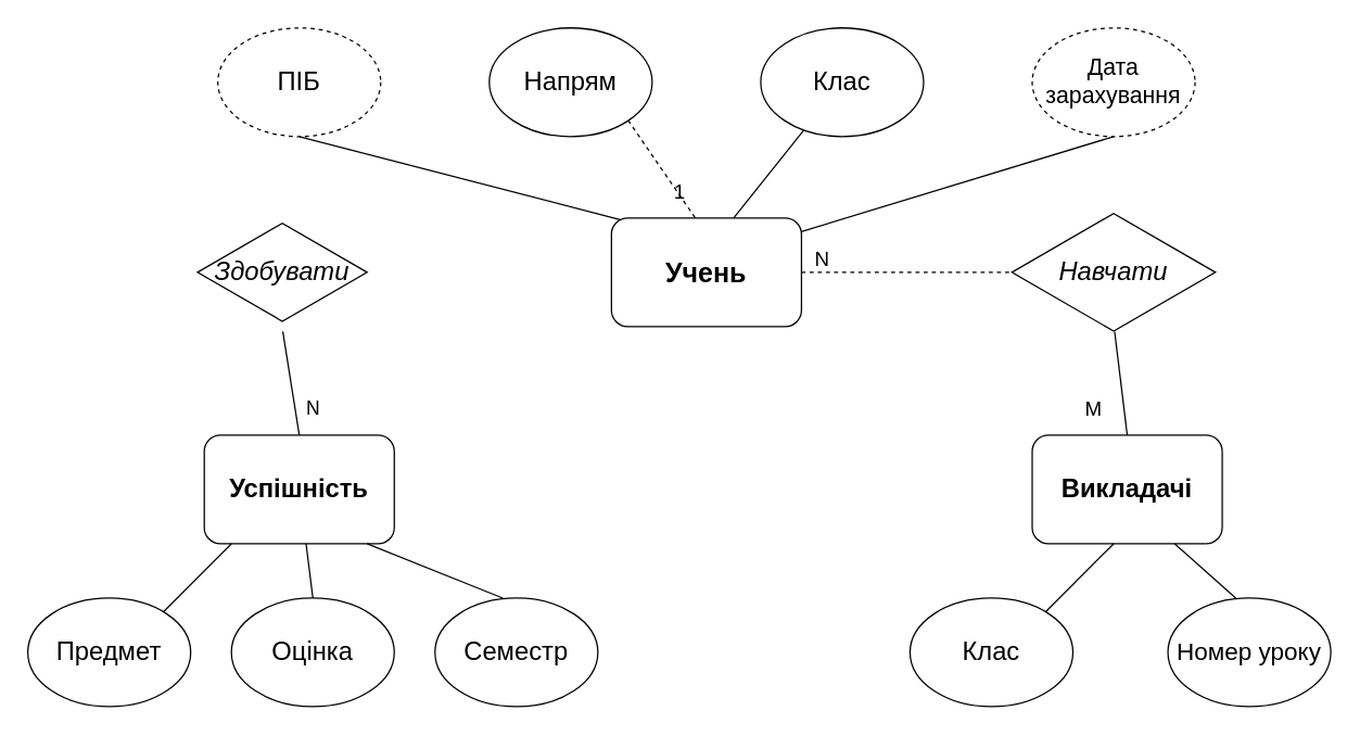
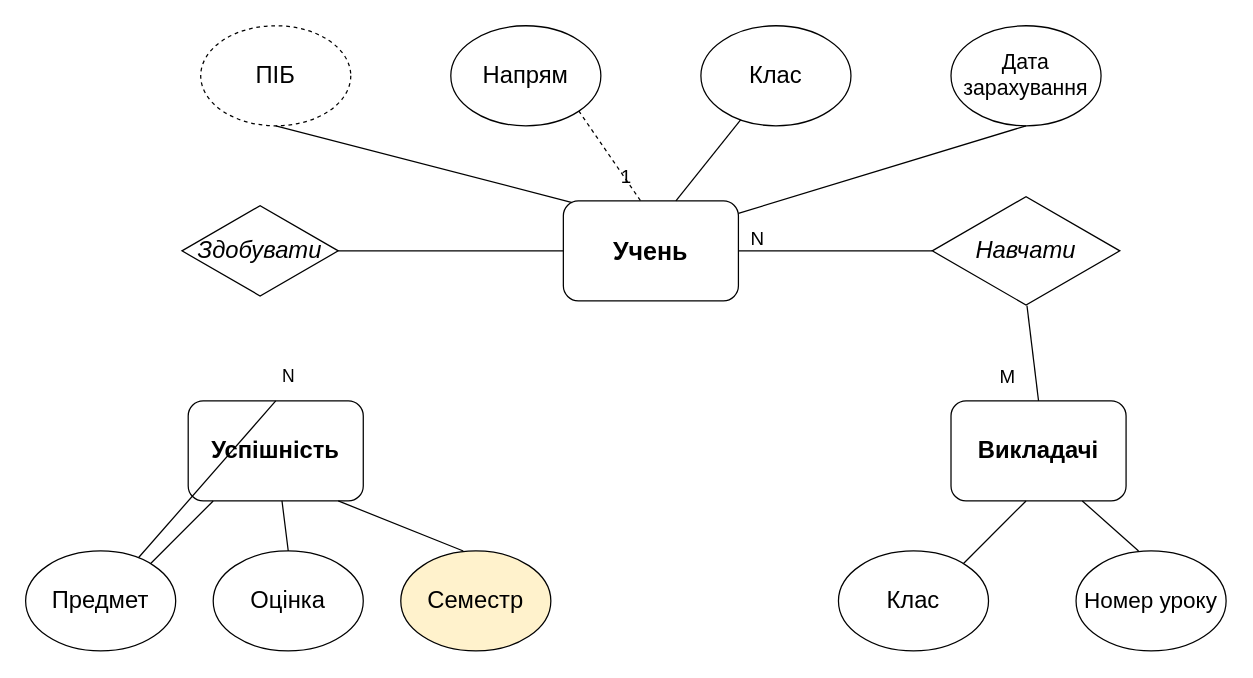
  <mxCell id="0" />
  <mxCell id="1" parent="0" />
  <mxCell id="2" value="&lt;font style=&quot;font-size: 19px&quot;&gt;&lt;i&gt;Здобувати&lt;/i&gt;&lt;/font&gt;" style="html=1;whiteSpace=wrap;aspect=fixed;shape=isoRectangle;" vertex="1" parent="1"><mxGeometry x="145" y="155" width="125" height="90" as="geometry" /></mxCell>
  <mxCell id="3" value="&lt;font style=&quot;font-size: 19px&quot;&gt;&lt;i&gt;Навчати&lt;/i&gt;&lt;/font&gt;" style="html=1;whiteSpace=wrap;aspect=fixed;shape=isoRectangle;" vertex="1" parent="1"><mxGeometry x="745" y="155" width="150" height="90" as="geometry" /></mxCell>
  <mxCell id="4" value="&lt;font style=&quot;font-size: 20px&quot;&gt;&lt;b&gt;Учень&lt;/b&gt;&lt;/font&gt;" style="rounded=1;whiteSpace=wrap;html=1;" vertex="1" parent="1"><mxGeometry x="450" y="160" width="140" height="80" as="geometry" /></mxCell>
  <mxCell id="5" value="&lt;font style=&quot;font-size: 19px&quot;&gt;ПІБ&lt;/font&gt;" style="ellipse;whiteSpace=wrap;html=1;dashed=1;" vertex="1" parent="1"><mxGeometry x="160" y="20" width="120" height="80" as="geometry" /></mxCell>
  <mxCell id="6" value="&lt;font style=&quot;font-size: 19px&quot;&gt;Напрям&lt;/font&gt;" style="ellipse;whiteSpace=wrap;html=1;" vertex="1" parent="1"><mxGeometry x="360" y="20" width="120" height="80" as="geometry" /></mxCell>
  <mxCell id="7" value="&lt;font style=&quot;font-size: 19px&quot;&gt;Клас&lt;/font&gt;" style="ellipse;whiteSpace=wrap;html=1;" vertex="1" parent="1"><mxGeometry x="560" y="20" width="120" height="80" as="geometry" /></mxCell>
- <mxCell id="8" value="&lt;font style=&quot;font-size: 17px&quot;&gt;&lt;font style=&quot;font-size: 17px&quot;&gt;Дата &lt;/font&gt;&lt;font style=&quot;font-size: 17px&quot;&gt;зарахування&lt;/font&gt;&lt;/font&gt;" style="ellipse;whiteSpace=wrap;html=1;dashed=1;" vertex="1" parent="1"><mxGeometry x="760" y="20" width="120" height="80" as="geometry" /></mxCell>
+ <mxCell id="8" value="&lt;font style=&quot;font-size: 17px&quot;&gt;&lt;font style=&quot;font-size: 17px&quot;&gt;Дата &lt;/font&gt;&lt;font style=&quot;font-size: 17px&quot;&gt;зарахування&lt;/font&gt;&lt;/font&gt;" style="ellipse;whiteSpace=wrap;html=1;" vertex="1" parent="1"><mxGeometry x="760" y="20" width="120" height="80" as="geometry" /></mxCell>
  <mxCell id="9" value="" style="endArrow=none;html=1;entryX=0.5;entryY=1;entryDx=0;entryDy=0;" edge="1" parent="1" target="8"><mxGeometry width="50" height="50" relative="1" as="geometry"><mxPoint x="590" y="170" as="sourcePoint" /><mxPoint x="640" y="120" as="targetPoint" /></mxGeometry></mxCell>
  <mxCell id="10" value="" style="endArrow=none;html=1;exitX=0.5;exitY=1;exitDx=0;exitDy=0;entryX=0.051;entryY=0.017;entryDx=0;entryDy=0;entryPerimeter=0;" edge="1" parent="1" source="5" target="4"><mxGeometry width="50" height="50" relative="1" as="geometry"><mxPoint x="280" y="170" as="sourcePoint" /><mxPoint x="440" y="160" as="targetPoint" /></mxGeometry></mxCell>
  <mxCell id="11" value="" style="endArrow=none;html=1;" edge="1" parent="1" target="7"><mxGeometry width="50" height="50" relative="1" as="geometry"><mxPoint x="540" y="160" as="sourcePoint" /><mxPoint x="590" y="110" as="targetPoint" /></mxGeometry></mxCell>
  <mxCell id="12" value="" style="endArrow=none;html=1;entryX=1;entryY=1;entryDx=0;entryDy=0;exitX=0.44;exitY=-0.003;exitDx=0;exitDy=0;exitPerimeter=0;dashed=1;" edge="1" parent="1" source="4" target="6"><mxGeometry width="50" height="50" relative="1" as="geometry"><mxPoint x="500" y="140" as="sourcePoint" /><mxPoint x="530" y="80" as="targetPoint" /></mxGeometry></mxCell>
  <mxCell id="13" value="&lt;b&gt;&lt;font style=&quot;font-size: 19px&quot;&gt;Успішність&lt;/font&gt;&lt;/b&gt;" style="rounded=1;whiteSpace=wrap;html=1;" vertex="1" parent="1"><mxGeometry x="150" y="320" width="140" height="80" as="geometry" /></mxCell>
  <mxCell id="14" value="&lt;b&gt;&lt;font style=&quot;font-size: 19px&quot;&gt;Викладачі&lt;/font&gt;&lt;/b&gt;" style="rounded=1;whiteSpace=wrap;html=1;" vertex="1" parent="1"><mxGeometry x="760" y="320" width="140" height="80" as="geometry" /></mxCell>
- <mxCell id="15" value="" style="endArrow=none;html=1;entryX=0.503;entryY=0.984;entryDx=0;entryDy=0;entryPerimeter=0;exitX=0.5;exitY=0;exitDx=0;exitDy=0;" edge="1" parent="1" source="13" target="2"><mxGeometry width="50" height="50" relative="1" as="geometry"><mxPoint x="240" y="310" as="sourcePoint" /><mxPoint x="229" y="260" as="targetPoint" /></mxGeometry></mxCell>
- <mxCell id="17" value="" style="endArrow=none;html=1;exitX=1;exitY=0.5;exitDx=0;exitDy=0;dashed=1;" edge="1" parent="1" source="4" target="3"><mxGeometry width="50" height="50" relative="1" as="geometry"><mxPoint x="640" y="220" as="sourcePoint" /><mxPoint x="740" y="198" as="targetPoint" /></mxGeometry></mxCell>
+ <mxCell id="15" value="" style="endArrow=none;html=1;exitX=0.5;exitY=0;exitDx=0;exitDy=0;" edge="1" parent="1" source="13" target="20"><mxGeometry width="50" height="50" relative="1" as="geometry"><mxPoint x="240" y="310" as="sourcePoint" /><mxPoint x="229" y="260" as="targetPoint" /></mxGeometry></mxCell>
+ <mxCell id="16" value="" style="endArrow=none;html=1;entryX=0;entryY=0.5;entryDx=0;entryDy=0;" edge="1" parent="1" source="2" target="4"><mxGeometry width="50" height="50" relative="1" as="geometry"><mxPoint x="300" y="200" as="sourcePoint" /><mxPoint x="550" y="270" as="targetPoint" /></mxGeometry></mxCell>
+ <mxCell id="17" value="" style="endArrow=none;html=1;exitX=1;exitY=0.5;exitDx=0;exitDy=0;" edge="1" parent="1" source="4" target="3"><mxGeometry width="50" height="50" relative="1" as="geometry"><mxPoint x="640" y="220" as="sourcePoint" /><mxPoint x="740" y="198" as="targetPoint" /></mxGeometry></mxCell>
  <mxCell id="18" value="" style="endArrow=none;html=1;exitX=0.5;exitY=0;exitDx=0;exitDy=0;entryX=0.505;entryY=0.987;entryDx=0;entryDy=0;entryPerimeter=0;" edge="1" parent="1" source="14" target="3"><mxGeometry width="50" height="50" relative="1" as="geometry"><mxPoint x="810" y="300" as="sourcePoint" /><mxPoint x="860" y="250" as="targetPoint" /></mxGeometry></mxCell>
- <mxCell id="19" value="&lt;font style=&quot;font-size: 19px&quot;&gt;Семестр&lt;/font&gt;" style="ellipse;whiteSpace=wrap;html=1;" vertex="1" parent="1"><mxGeometry x="320" y="440" width="120" height="80" as="geometry" /></mxCell>
+ <mxCell id="19" value="&lt;font style=&quot;font-size: 19px&quot;&gt;Семестр&lt;/font&gt;" style="ellipse;whiteSpace=wrap;html=1;fillColor=#fff2cc;" vertex="1" parent="1"><mxGeometry x="320" y="440" width="120" height="80" as="geometry" /></mxCell>
  <mxCell id="20" value="&lt;font style=&quot;font-size: 19px&quot;&gt;Предмет&lt;/font&gt;" style="ellipse;whiteSpace=wrap;html=1;" vertex="1" parent="1"><mxGeometry x="20" y="440" width="120" height="80" as="geometry" /></mxCell>
  <mxCell id="21" value="&lt;font style=&quot;font-size: 19px&quot;&gt;Оцінка&lt;/font&gt;" style="ellipse;whiteSpace=wrap;html=1;" vertex="1" parent="1"><mxGeometry x="170" y="440" width="120" height="80" as="geometry" /></mxCell>
  <mxCell id="22" value="&lt;font style=&quot;font-size: 19px&quot;&gt;Клас&lt;/font&gt;" style="ellipse;whiteSpace=wrap;html=1;" vertex="1" parent="1"><mxGeometry x="670" y="440" width="120" height="80" as="geometry" /></mxCell>
  <mxCell id="23" value="&lt;font style=&quot;font-size: 18px&quot;&gt;Номер уроку&lt;/font&gt;" style="ellipse;whiteSpace=wrap;html=1;" vertex="1" parent="1"><mxGeometry x="860" y="440" width="120" height="80" as="geometry" /></mxCell>
  <mxCell id="24" value="" style="endArrow=none;html=1;" edge="1" parent="1"><mxGeometry width="50" height="50" relative="1" as="geometry"><mxPoint x="120" y="450" as="sourcePoint" /><mxPoint x="170" y="400" as="targetPoint" /></mxGeometry></mxCell>
  <mxCell id="25" value="" style="endArrow=none;html=1;" edge="1" parent="1"><mxGeometry width="50" height="50" relative="1" as="geometry"><mxPoint x="370" y="440" as="sourcePoint" /><mxPoint x="270" y="400" as="targetPoint" /></mxGeometry></mxCell>
  <mxCell id="26" value="" style="endArrow=none;html=1;" edge="1" parent="1" target="13"><mxGeometry width="50" height="50" relative="1" as="geometry"><mxPoint x="230" y="440" as="sourcePoint" /><mxPoint x="220" y="410" as="targetPoint" /></mxGeometry></mxCell>
  <mxCell id="27" value="" style="endArrow=none;html=1;" edge="1" parent="1"><mxGeometry width="50" height="50" relative="1" as="geometry"><mxPoint x="770" y="450" as="sourcePoint" /><mxPoint x="820" y="400" as="targetPoint" /></mxGeometry></mxCell>
  <mxCell id="28" value="" style="endArrow=none;html=1;entryX=0.75;entryY=1;entryDx=0;entryDy=0;" edge="1" parent="1" target="14"><mxGeometry width="50" height="50" relative="1" as="geometry"><mxPoint x="910" y="440" as="sourcePoint" /><mxPoint x="960" y="390" as="targetPoint" /></mxGeometry></mxCell>
  <mxCell id="29" value="&lt;font style=&quot;font-size: 15px&quot;&gt;1&lt;/font&gt;" style="text;html=1;align=center;verticalAlign=middle;resizable=0;points=[];autosize=1;" vertex="1" parent="1"><mxGeometry x="490" y="130" width="20" height="20" as="geometry" /></mxCell>
  <mxCell id="30" value="&lt;span style=&quot;font-size: 14px&quot;&gt;N&lt;/span&gt;" style="text;html=1;align=center;verticalAlign=middle;resizable=0;points=[];autosize=1;rotation=0;" vertex="1" parent="1"><mxGeometry x="215" y="290" width="30" height="20" as="geometry" /></mxCell>
  <mxCell id="31" value="&lt;font style=&quot;font-size: 15px&quot;&gt;M&lt;/font&gt;" style="text;html=1;align=center;verticalAlign=middle;resizable=0;points=[];autosize=1;" vertex="1" parent="1"><mxGeometry x="790" y="290" width="30" height="20" as="geometry" /></mxCell>
  <mxCell id="32" value="&lt;font style=&quot;font-size: 15px&quot;&gt;N&lt;/font&gt;" style="text;html=1;align=center;verticalAlign=middle;resizable=0;points=[];autosize=1;" vertex="1" parent="1"><mxGeometry x="590" y="180" width="30" height="20" as="geometry" /></mxCell>
